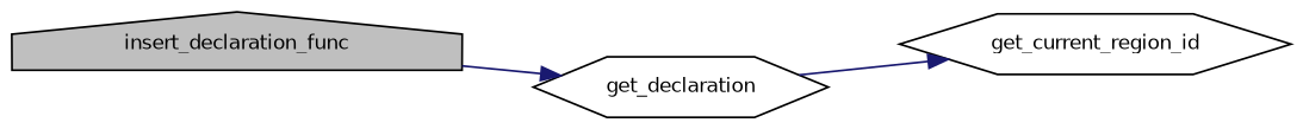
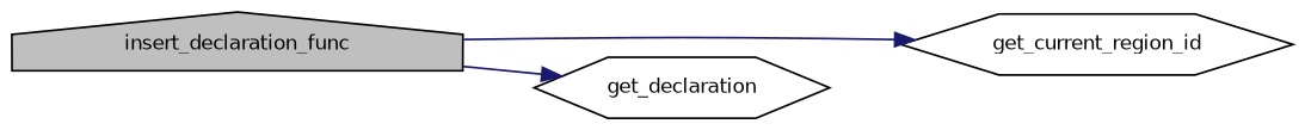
  digraph {
    rankdir=LR
    node [color=black fillcolor=white fontname=Helvetica fontsize=10 shape=hexagon style=filled]
    edge [color=midnightblue fontname=Helvetica fontsize=10 labelfontname=Helvetica labelfontsize=10 style=solid]
    n1 [fillcolor=grey75 fontcolor=black height=0.2 label=insert_declaration_func shape=house width=0.4]
    n2 [height=0.2 label=get_current_region_id width=0.4]
    n3 [height=0.2 label=get_declaration width=0.4]
-   n3 -> n2
+   n1 -> n2
    n1 -> n3
  }
